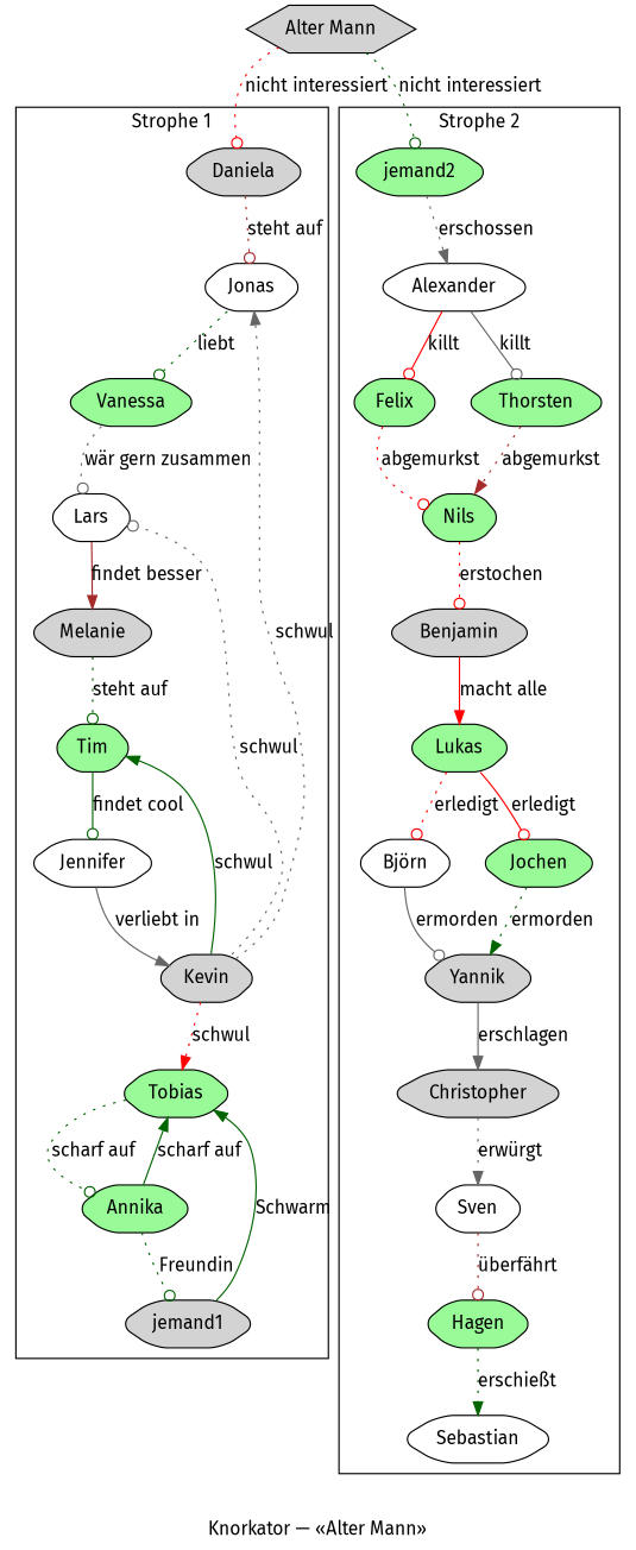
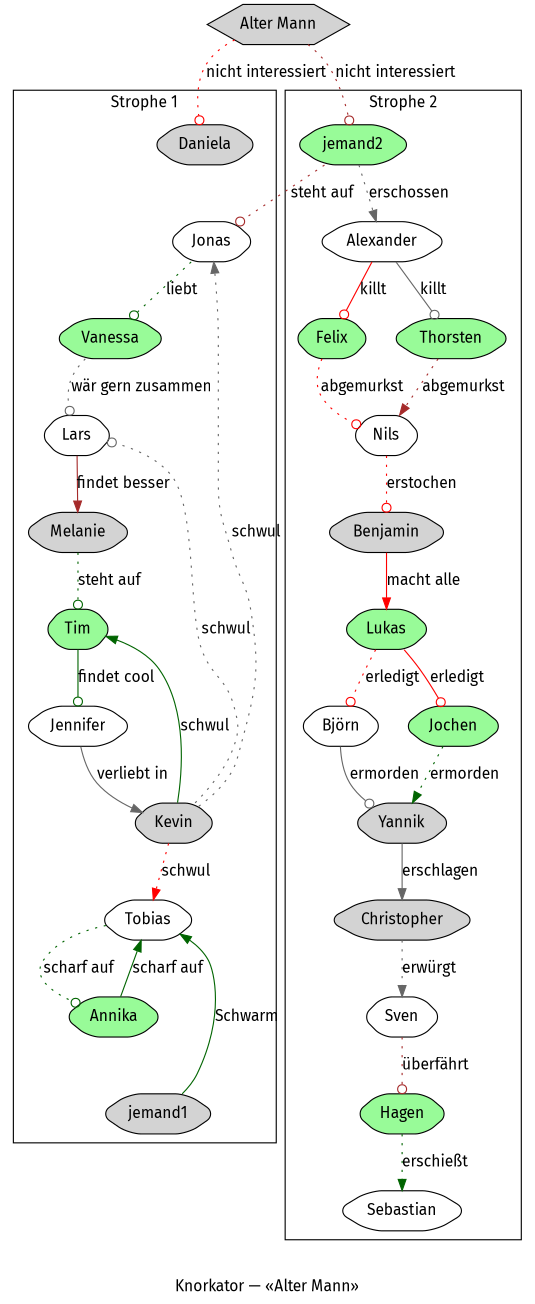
  digraph {
    compound=true
    fontname="FiraSans,sans-serif"
    label="Knorkator — «Alter Mann»"
    node [fillcolor=palegreen fontname="FiraSans,sans-serif" shape=hexagon style="rounded,filled"]
    edge [arrowhead=odot color=darkgreen fontname="FiraSans,sans-serif" style=dotted]
    Daniela [fillcolor=lightgrey]
    Jonas [fillcolor=white]
    Vanessa
    Lars [fillcolor=white]
    Melanie [fillcolor=lightgrey]
    Tim
    Jennifer [fillcolor=white]
    Kevin [fillcolor=lightgrey]
-   Tobias
+   Tobias [fillcolor=white]
    Annika
    jemand1 [fillcolor=lightgrey]
    jemand2
    Alexander [fillcolor=white]
    Hagen
    Sebastian [fillcolor=white]
    Sven [fillcolor=white]
    Christopher [fillcolor=lightgrey]
    Yannik [fillcolor=lightgrey]
    "Björn" [fillcolor=white]
    Jochen
    Lukas
    Benjamin [fillcolor=lightgrey]
-   Nils
+   Nils [fillcolor=white]
    Felix
    Thorsten
    "Alter Mann" [fillcolor=lightgrey style=filled]
    subgraph cluster_1 {
      color=black
      label="Strophe 1"
      Daniela
      Jonas
      Vanessa
      Lars
      Melanie
      Tim
      Jennifer
      Kevin
      Tobias
      Annika
      jemand1
    }
    subgraph cluster_2 {
      color=black
      label="Strophe 2"
      jemand2
      Alexander
      Hagen
      Sebastian
      Sven
      Christopher
      Yannik
      "Björn"
      Jochen
      Lukas
      Benjamin
      Nils
      Felix
      Thorsten
    }
-   Daniela -> Jonas [color=brown label="steht auf"]
+   jemand2 -> Jonas [color=brown label="steht auf"]
    Jonas -> Vanessa [label=liebt]
    Vanessa -> Lars [color=gray40 label="wär gern zusammen"]
    Lars -> Melanie [arrowhead=normal color=brown label="findet besser" style=solid]
    Melanie -> Tim [label="steht auf"]
    Tim -> Jennifer [label="findet cool" style=solid]
    Jennifer -> Kevin [arrowhead=normal color=gray40 label="verliebt in" style=solid]
    Kevin -> Jonas [arrowhead=normal color=gray40 label=schwul]
    Kevin -> Lars [color=gray40 label=schwul]
    Kevin -> Tim [arrowhead=normal label=schwul style=solid]
    Kevin -> Tobias [arrowhead=normal color=red label=schwul]
    Tobias -> Annika [label="scharf auf"]
    Annika -> Tobias [arrowhead=normal label="scharf auf" style=solid]
-   Annika -> jemand1 [label=Freundin]
    jemand1 -> Tobias [arrowhead=normal label=Schwarm style=solid]
    jemand2 -> Alexander [arrowhead=normal color=gray40 label=erschossen]
    Alexander -> Felix [color=red label=killt style=solid]
    Alexander -> Thorsten [color=gray40 label=killt style=solid]
    Hagen -> Sebastian [arrowhead=normal label="erschießt"]
    Sven -> Hagen [color=brown label="überfährt"]
    Christopher -> Sven [arrowhead=normal color=gray40 label="erwürgt"]
    Yannik -> Christopher [arrowhead=normal color=gray40 label=erschlagen style=solid]
    "Björn" -> Yannik [color=gray40 label=ermorden style=solid]
    Jochen -> Yannik [arrowhead=normal label=ermorden]
    Lukas -> "Björn" [color=red label=erledigt]
    Lukas -> Jochen [color=red label=erledigt style=solid]
    Benjamin -> Lukas [arrowhead=normal color=red label="macht alle" style=solid]
    Nils -> Benjamin [color=red label=erstochen]
    Felix -> Nils [color=red label=abgemurkst]
    Thorsten -> Nils [arrowhead=normal color=brown label=abgemurkst]
    "Alter Mann" -> Daniela [color=red label="nicht interessiert"]
-   "Alter Mann" -> jemand2 [label="nicht interessiert"]
+   "Alter Mann" -> jemand2 [color=brown label="nicht interessiert"]
  }
